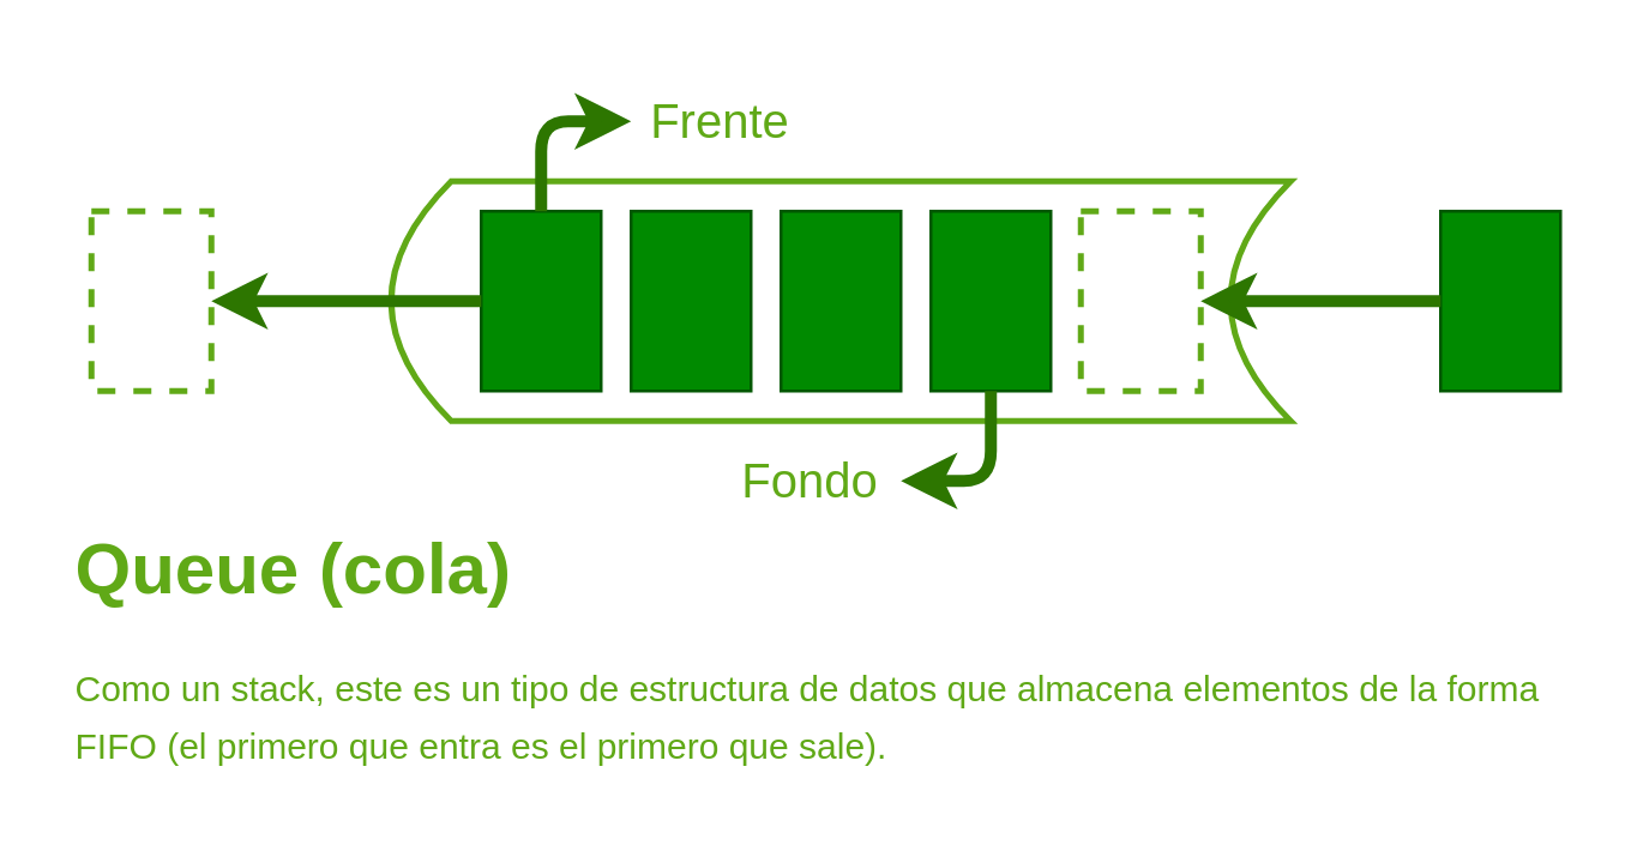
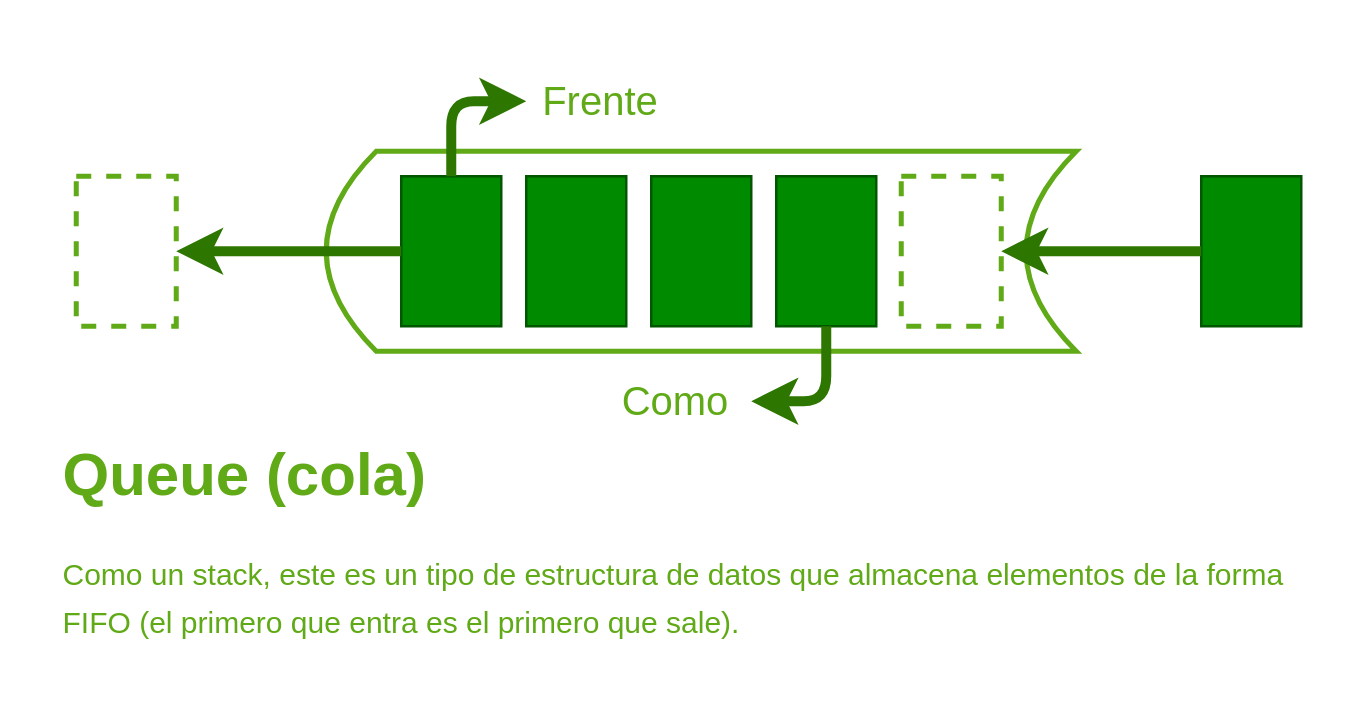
  <mxCell id="0" />
  <mxCell id="1" parent="0" />
  <mxCell id="2" value="" style="shape=dataStorage;whiteSpace=wrap;html=1;fixedSize=1;fillColor=#FFFFFF;fontColor=#ffffff;strokeColor=#60A917;strokeWidth=2;" parent="1" vertex="1"><mxGeometry x="130" y="60" width="300" height="80" as="geometry" /></mxCell>
  <mxCell id="3" value="" style="rounded=0;whiteSpace=wrap;html=1;fillColor=none;fontColor=#ffffff;strokeColor=#60A917;dashed=1;strokeWidth=2;" parent="1" vertex="1"><mxGeometry x="30" y="70" width="40" height="60" as="geometry" /></mxCell>
  <mxCell id="4" value="" style="rounded=0;whiteSpace=wrap;html=1;fillColor=#008a00;fontColor=#ffffff;strokeColor=#005700;" parent="1" vertex="1"><mxGeometry x="160" y="70" width="40" height="60" as="geometry" /></mxCell>
  <mxCell id="5" value="" style="rounded=0;whiteSpace=wrap;html=1;fillColor=#008a00;fontColor=#ffffff;strokeColor=#005700;" parent="1" vertex="1"><mxGeometry x="210" y="70" width="40" height="60" as="geometry" /></mxCell>
  <mxCell id="6" value="" style="rounded=0;whiteSpace=wrap;html=1;fillColor=#008a00;fontColor=#ffffff;strokeColor=#005700;" parent="1" vertex="1"><mxGeometry x="260" y="70" width="40" height="60" as="geometry" /></mxCell>
  <mxCell id="7" value="" style="rounded=0;whiteSpace=wrap;html=1;fillColor=#008a00;fontColor=#ffffff;strokeColor=#005700;" parent="1" vertex="1"><mxGeometry x="480" y="70" width="40" height="60" as="geometry" /></mxCell>
  <mxCell id="8" value="" style="endArrow=classic;html=1;fillColor=#60a917;strokeColor=#2D7600;strokeWidth=4;entryX=1;entryY=0.5;entryDx=0;entryDy=0;exitX=0;exitY=0.5;exitDx=0;exitDy=0;" parent="1" source="7" target="16" edge="1"><mxGeometry width="50" height="50" relative="1" as="geometry"><mxPoint x="470" y="100.25" as="sourcePoint" /><mxPoint x="420" y="99.63" as="targetPoint" /></mxGeometry></mxCell>
  <mxCell id="9" value="" style="endArrow=classic;html=1;fillColor=#60a917;strokeColor=#2D7600;strokeWidth=4;exitX=0;exitY=0.5;exitDx=0;exitDy=0;" parent="1" source="4" edge="1"><mxGeometry width="50" height="50" relative="1" as="geometry"><mxPoint x="120" y="100.31" as="sourcePoint" /><mxPoint x="70" y="100" as="targetPoint" /></mxGeometry></mxCell>
  <mxCell id="10" value="&lt;h1&gt;Queue (cola)&lt;/h1&gt;&lt;div style=&quot;line-height: 19px;&quot;&gt;Como un stack, este es un tipo de estructura de datos que almacena elementos de la forma FIFO (el primero que entra es el primero que sale).&lt;/div&gt;" style="text;html=1;strokeColor=none;fillColor=none;spacing=5;spacingTop=-20;whiteSpace=wrap;overflow=hidden;rounded=0;fontColor=#60A917;" parent="1" vertex="1"><mxGeometry x="20" y="170" width="500" height="90" as="geometry" /></mxCell>
  <mxCell id="11" value="" style="endArrow=classic;html=1;strokeWidth=4;fillColor=#60a917;strokeColor=#2D7600;" parent="1" edge="1"><mxGeometry width="50" height="50" relative="1" as="geometry"><mxPoint x="180" y="70" as="sourcePoint" /><mxPoint x="210" y="40" as="targetPoint" /><Array as="points"><mxPoint x="180" y="40" /></Array></mxGeometry></mxCell>
  <mxCell id="12" value="" style="rounded=0;whiteSpace=wrap;html=1;fillColor=#008a00;fontColor=#ffffff;strokeColor=#005700;" parent="1" vertex="1"><mxGeometry x="310" y="70" width="40" height="60" as="geometry" /></mxCell>
  <mxCell id="13" value="" style="endArrow=classic;html=1;strokeWidth=4;fillColor=#60a917;strokeColor=#2D7600;fontColor=#60A917;labelBackgroundColor=default;" parent="1" edge="1"><mxGeometry width="50" height="50" relative="1" as="geometry"><mxPoint x="330" y="130" as="sourcePoint" /><mxPoint x="300" y="160" as="targetPoint" /><Array as="points"><mxPoint x="330" y="160" /></Array></mxGeometry></mxCell>
- <mxCell id="14" value="Fondo" style="text;html=1;strokeColor=none;fillColor=none;align=center;verticalAlign=middle;whiteSpace=wrap;rounded=0;fontSize=16;fontColor=#60A917;" parent="1" vertex="1"><mxGeometry x="240" y="140" width="60" height="40" as="geometry" /></mxCell>
+ <mxCell id="14" value="Como" style="text;html=1;strokeColor=none;fillColor=none;align=center;verticalAlign=middle;whiteSpace=wrap;rounded=0;fontSize=16;fontColor=#60A917;" parent="1" vertex="1"><mxGeometry x="240" y="140" width="60" height="40" as="geometry" /></mxCell>
  <mxCell id="15" value="Frente" style="text;html=1;strokeColor=none;fillColor=none;align=center;verticalAlign=middle;whiteSpace=wrap;rounded=0;fontSize=16;fontColor=#60A917;" parent="1" vertex="1"><mxGeometry x="210" y="20" width="60" height="40" as="geometry" /></mxCell>
  <mxCell id="16" value="" style="rounded=0;whiteSpace=wrap;html=1;fillColor=none;fontColor=#ffffff;strokeColor=#60A917;strokeWidth=2;dashed=1;" parent="1" vertex="1"><mxGeometry x="360" y="70" width="40" height="60" as="geometry" /></mxCell>
